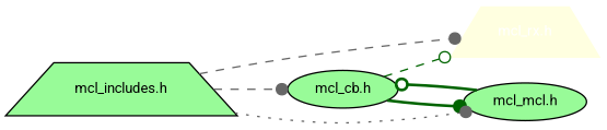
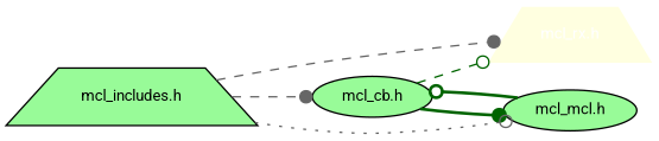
  digraph {
    fontname=Roboto
    rankdir=LR
    node [color=black fillcolor=palegreen fontname=Roboto fontsize=10 shape=trapezium style=filled]
    edge [arrowhead=odot color=darkgreen fontname=Roboto fontsize=10 labelfontname=Helvetica labelfontsize=10 style=dashed]
    n1 [color=white fillcolor=lightyellow fontcolor=white height=0.2 label="mcl_rx.h" width=0.4]
    n2 [height=0.2 label="mcl_cb.h" shape=ellipse width=0.4]
    n3 [height=0.2 label="mcl_mcl.h" shape=ellipse width=0.4]
    n4 [height=0.2 label="mcl_includes.h" width=0.4]
    n2 -> n1
    n2 -> n3 [arrowhead=dot style=bold]
    n3 -> n2 [style=bold]
    n4 -> n1 [arrowhead=dot color=gray40]
    n4 -> n2 [arrowhead=dot color=gray40]
-   n4 -> n3 [arrowhead=dot color=gray40 style=dotted]
+   n4 -> n3 [color=gray40 style=dotted]
  }
